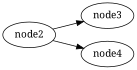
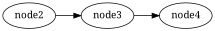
  digraph {
    fontname="Noto Serif"
    rankdir=LR
    node [fontname="Noto Serif"]
    edge [fontname="Noto Serif"]
    node2
    node3
    node4
    node2 -> node3
-   node2 -> node4
+   node3 -> node4
  }
